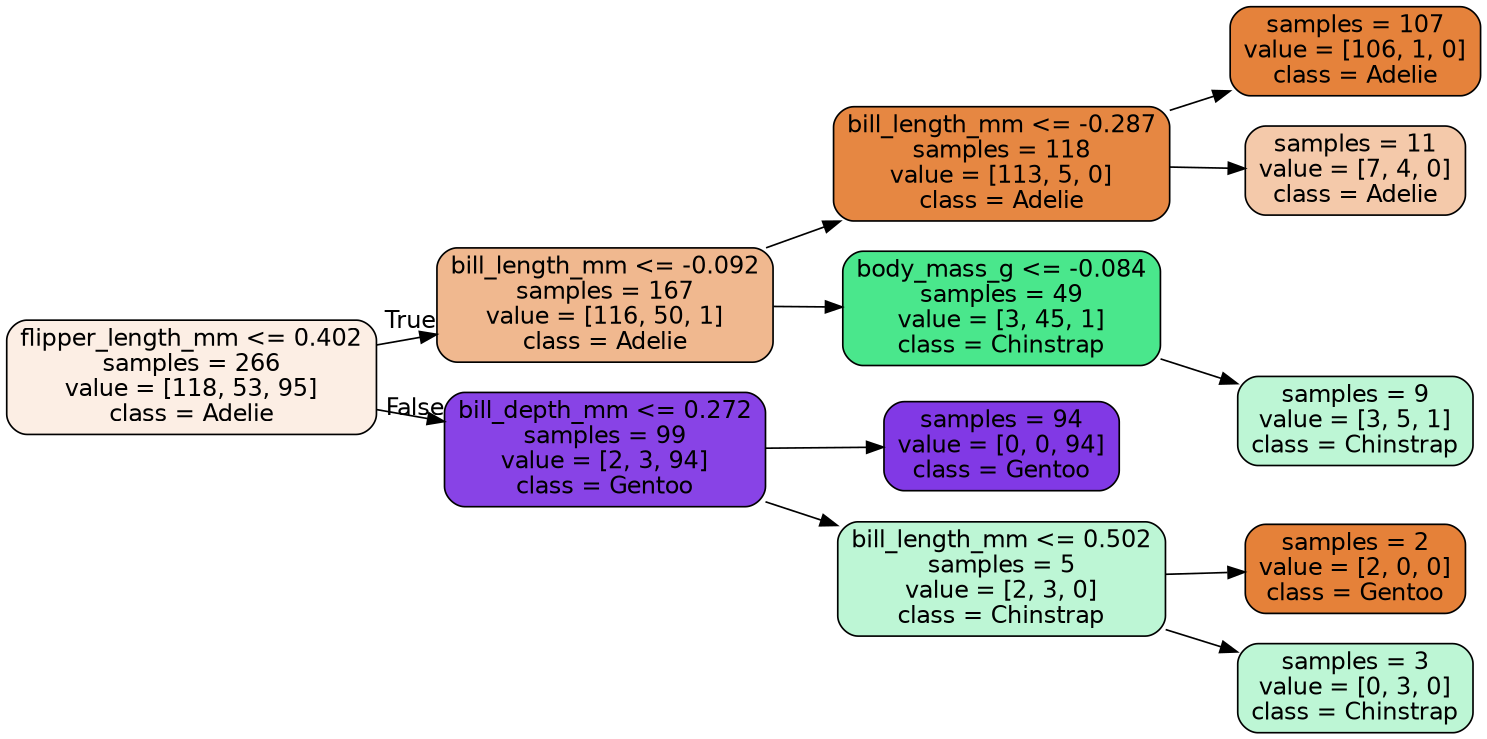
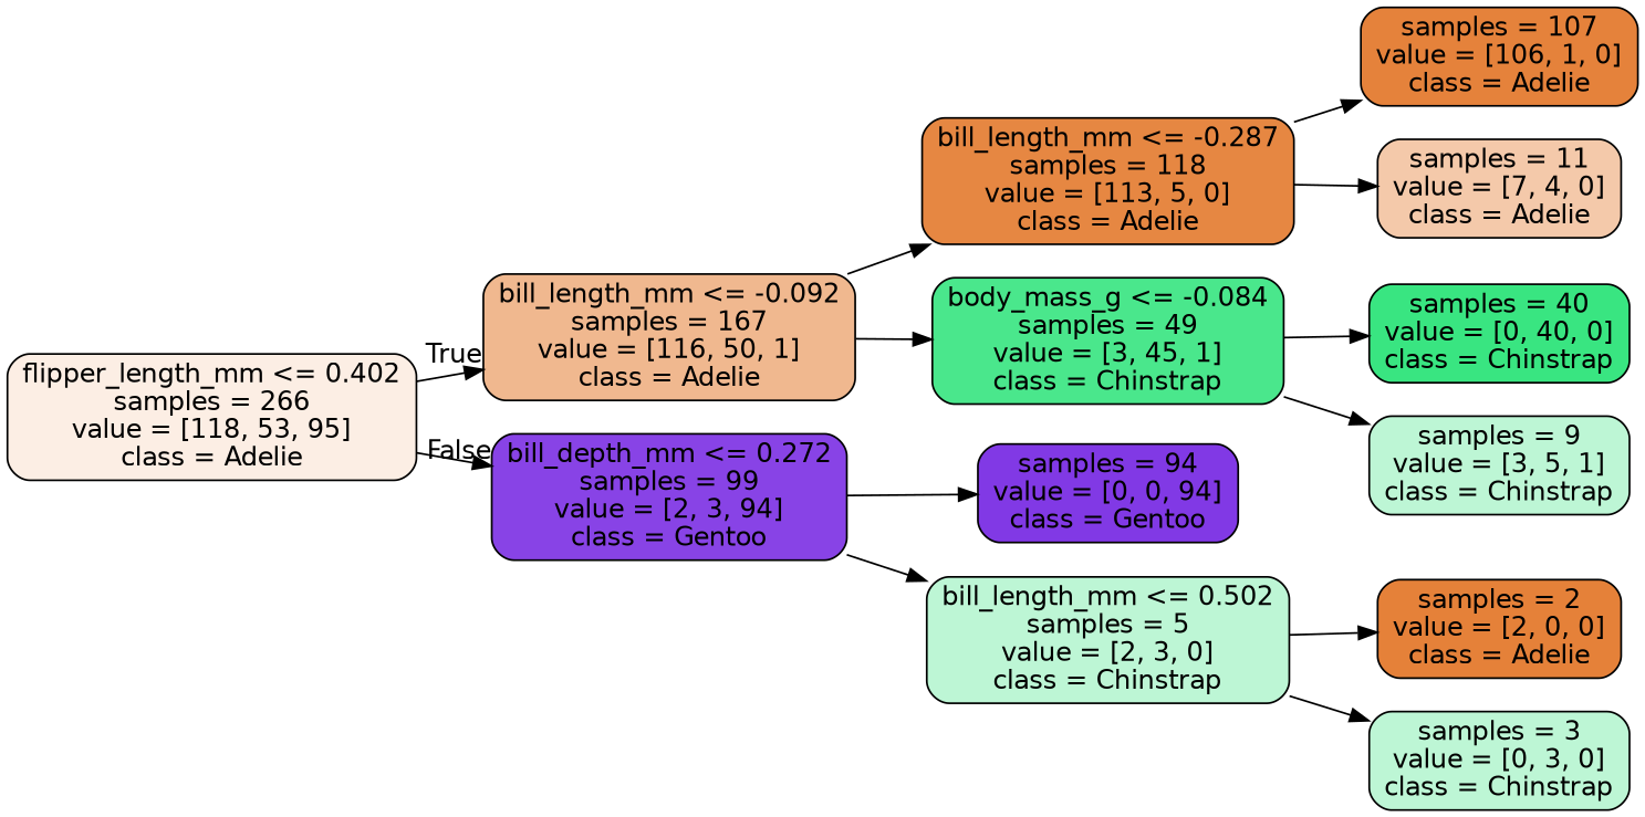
  digraph {
    rankdir=LR
    node [color=black fillcolor="#bdf6d5" fontname=helvetica shape=box style="filled, rounded"]
    edge [fontname=helvetica]
    n1 [fillcolor="#fceee4" label="flipper_length_mm <= 0.402\nsamples = 266\nvalue = [118, 53, 95]\nclass = Adelie"]
    n2 [fillcolor="#f0b88f" label="bill_length_mm <= -0.092\nsamples = 167\nvalue = [116, 50, 1]\nclass = Adelie"]
    n3 [fillcolor="#8843e6" label="bill_depth_mm <= 0.272\nsamples = 99\nvalue = [2, 3, 94]\nclass = Gentoo"]
    n4 [fillcolor="#e68742" label="bill_length_mm <= -0.287\nsamples = 118\nvalue = [113, 5, 0]\nclass = Adelie"]
    n5 [fillcolor="#4ae78c" label="body_mass_g <= -0.084\nsamples = 49\nvalue = [3, 45, 1]\nclass = Chinstrap"]
    n6 [fillcolor="#8139e5" label="samples = 94\nvalue = [0, 0, 94]\nclass = Gentoo"]
    n7 [label="bill_length_mm <= 0.502\nsamples = 5\nvalue = [2, 3, 0]\nclass = Chinstrap"]
    n8 [fillcolor="#e5823b" label="samples = 107\nvalue = [106, 1, 0]\nclass = Adelie"]
    n9 [fillcolor="#f4c9aa" label="samples = 11\nvalue = [7, 4, 0]\nclass = Adelie"]
+   n10 [fillcolor="#39e581" label="samples = 40\nvalue = [0, 40, 0]\nclass = Chinstrap"]
    n11 [label="samples = 9\nvalue = [3, 5, 1]\nclass = Chinstrap"]
-   n12 [fillcolor="#e58139" label="samples = 2\nvalue = [2, 0, 0]\nclass = Gentoo"]
+   n12 [fillcolor="#e58139" label="samples = 2\nvalue = [2, 0, 0]\nclass = Adelie"]
    n13 [label="samples = 3\nvalue = [0, 3, 0]\nclass = Chinstrap"]
    n1 -> n2 [headlabel=True labelangle=45 labeldistance=2.5]
    n1 -> n3 [headlabel=False labelangle=-45 labeldistance=2.5]
    n2 -> n4
    n2 -> n5
    n3 -> n6
    n3 -> n7
    n4 -> n8
    n4 -> n9
+   n5 -> n10
    n5 -> n11
    n7 -> n12
    n7 -> n13
  }
